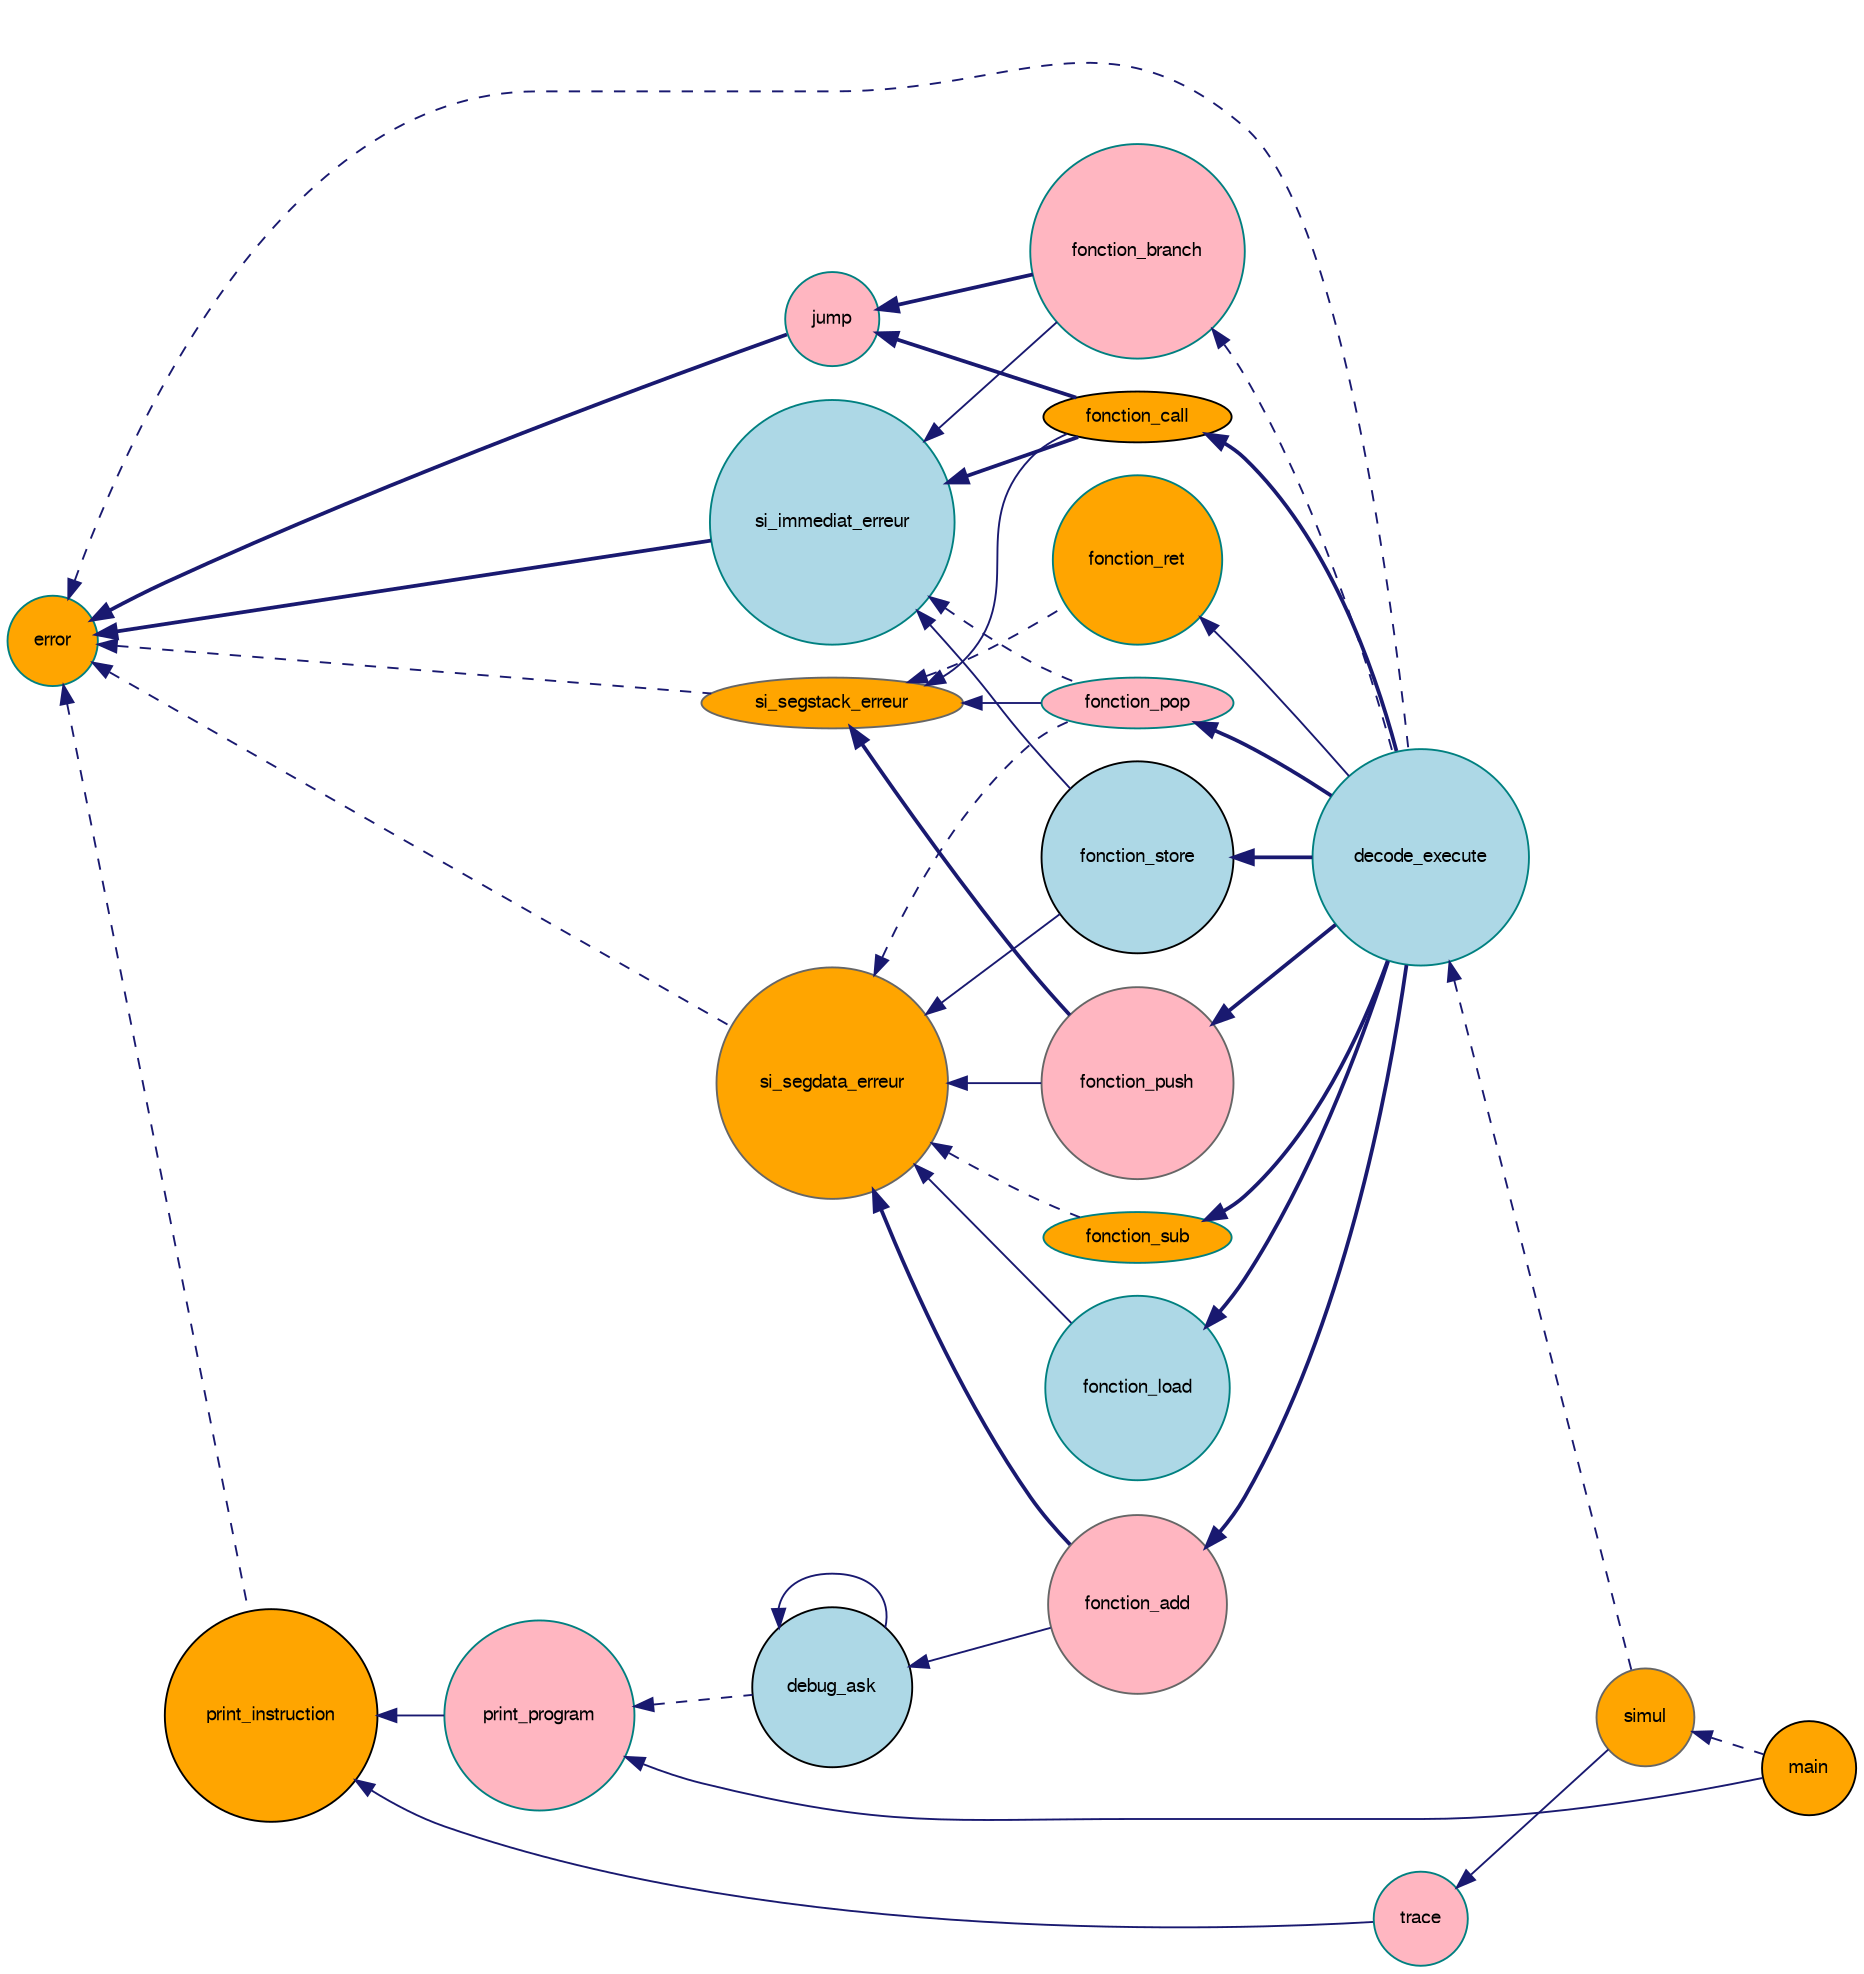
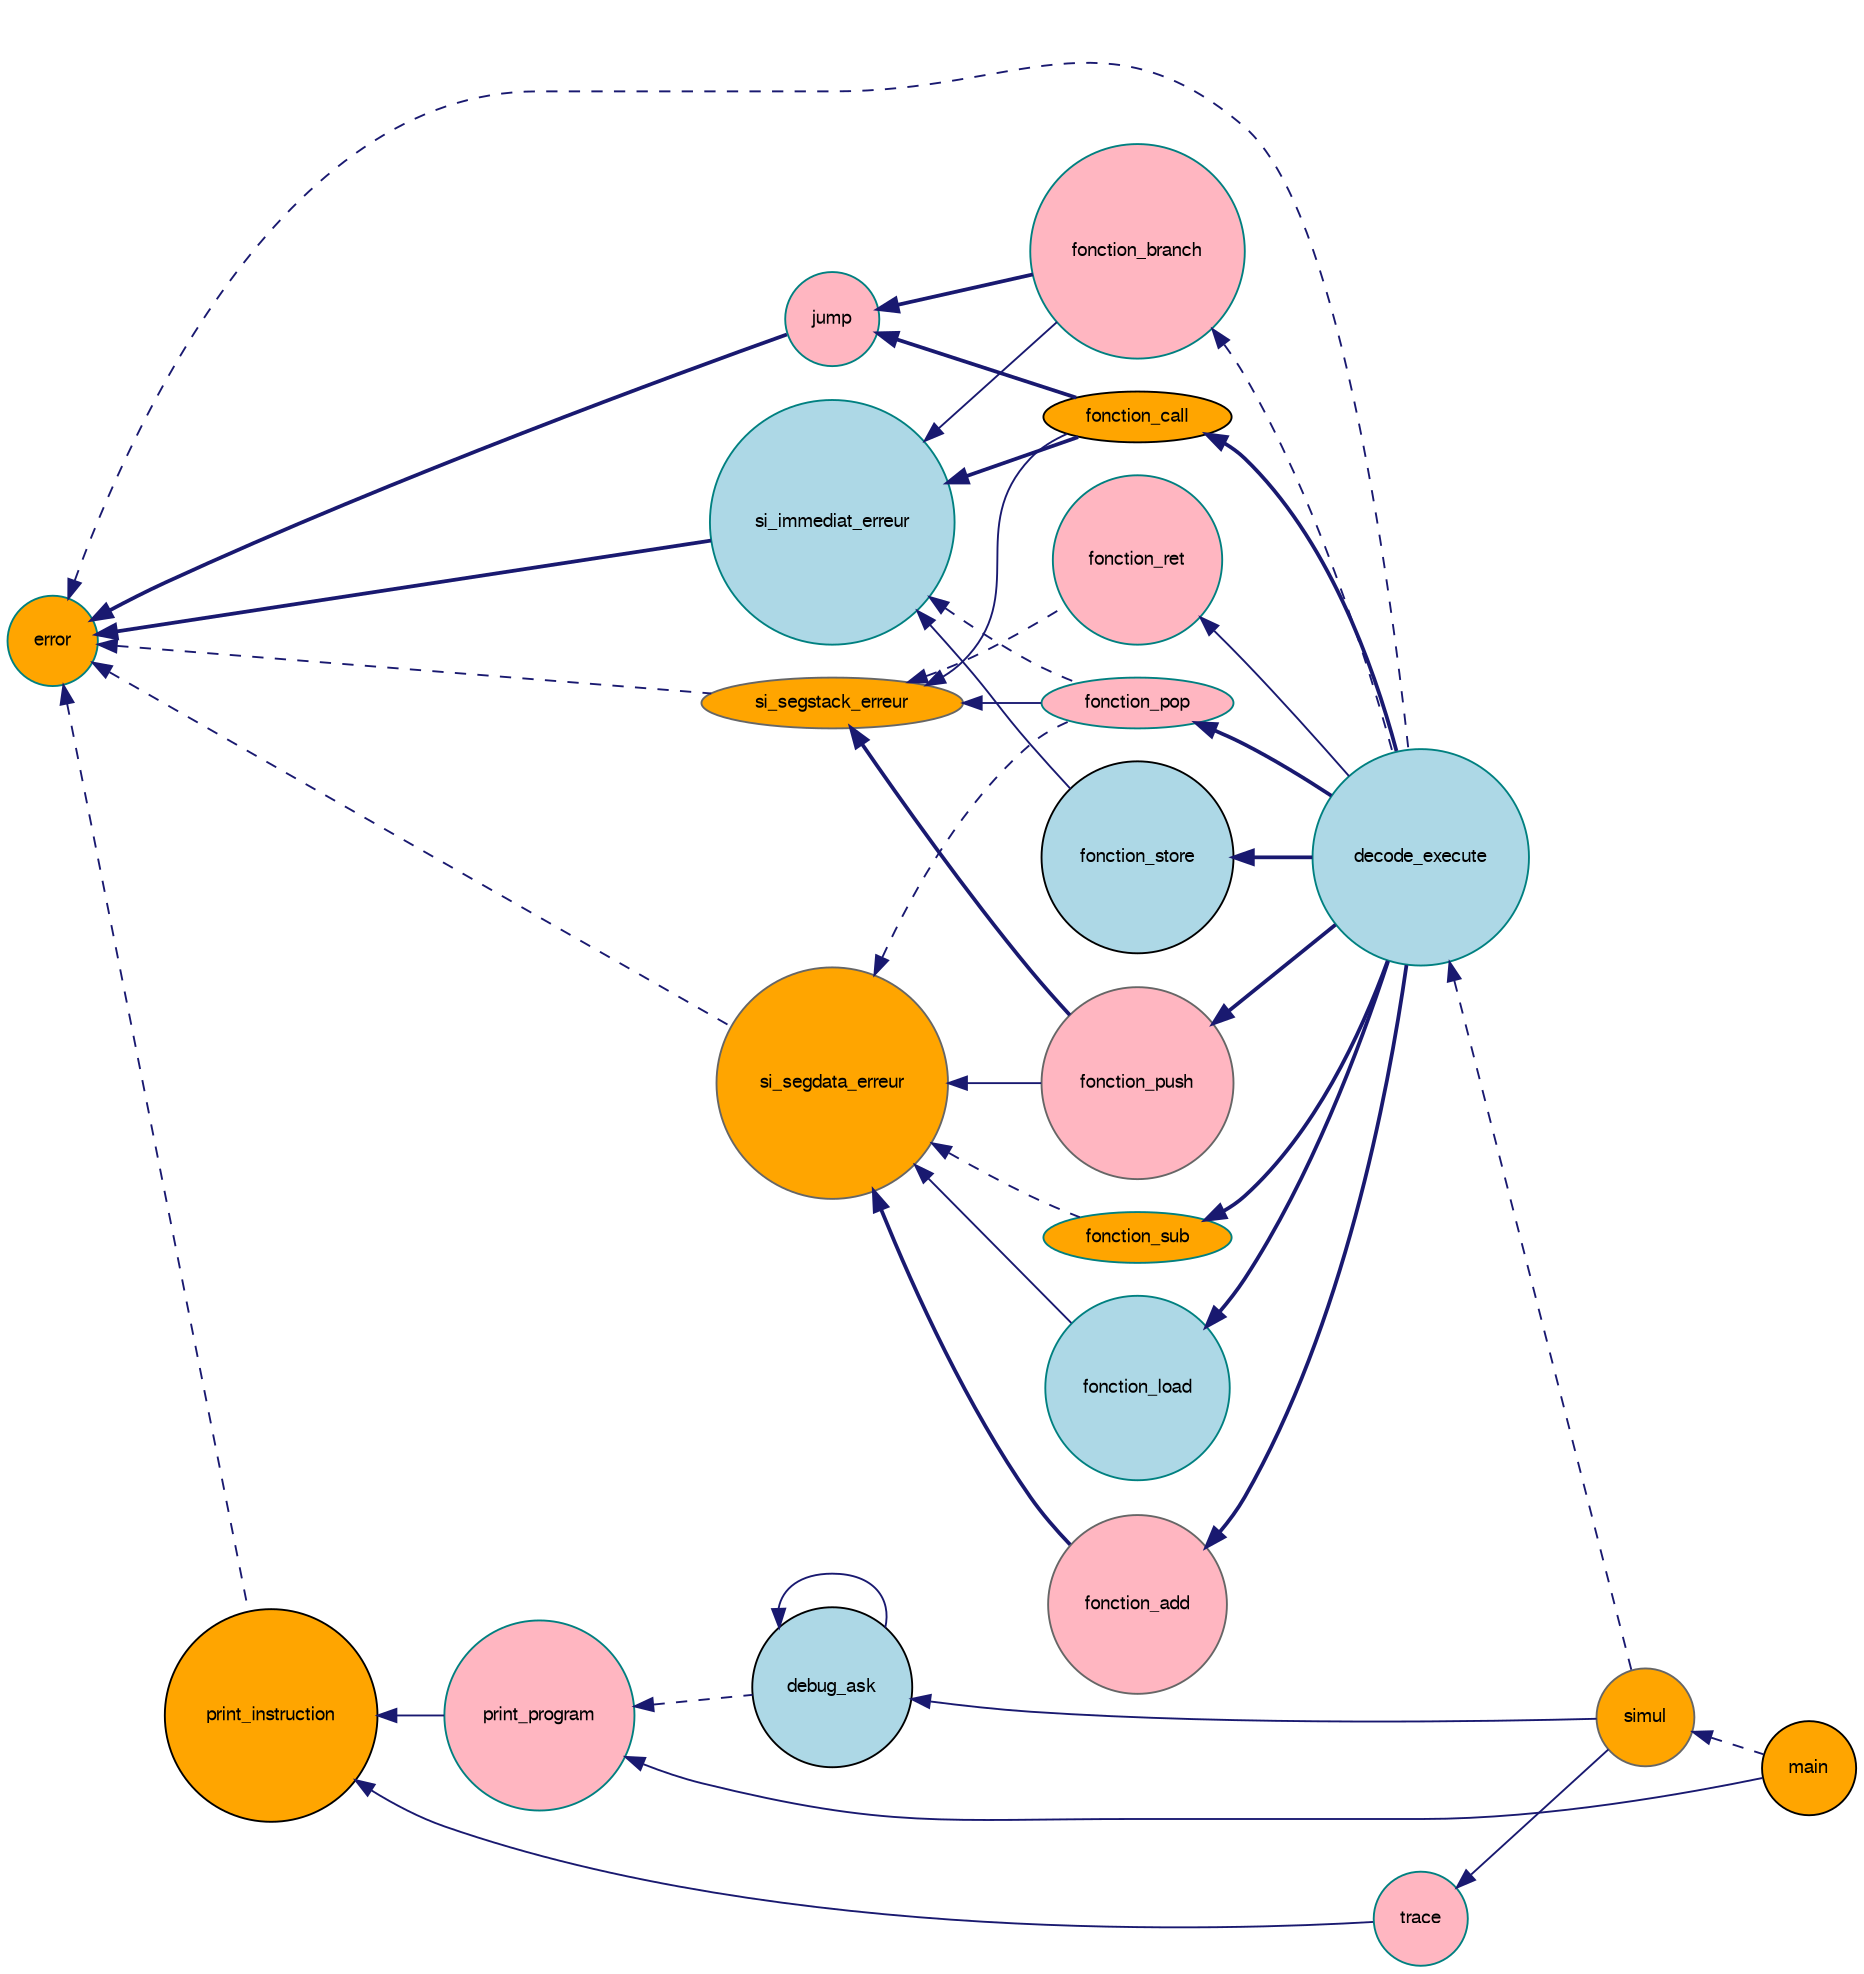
  digraph {
    rankdir=LR
    node [color=teal fillcolor=orange fontname=FreeSans fontsize=10 shape=circle style=filled]
    edge [color=midnightblue dir=back fontname=FreeSans fontsize=10 labelfontname=FreeSans labelfontsize=10 style=bold]
    n1 [fontcolor=black height=0.2 label=error width=0.4]
    n2 [fillcolor=lightblue height=0.2 label=decode_execute width=0.4]
    n3 [fillcolor=lightpink height=0.2 label=jump width=0.4]
    n4 [color=black height=0.2 label=print_instruction width=0.4]
    n5 [fillcolor=lightblue height=0.2 label=si_immediat_erreur width=0.4]
    n6 [color=gray40 height=0.2 label=si_segdata_erreur width=0.4]
    n7 [color=gray40 height=0.2 label=si_segstack_erreur shape=ellipse width=0.4]
    n8 [color=gray40 height=0.2 label=simul width=0.4]
    n9 [fillcolor=lightpink height=0.2 label=fonction_branch width=0.4]
    n10 [color=black height=0.2 label=fonction_call shape=ellipse width=0.4]
    n11 [fillcolor=lightpink height=0.2 label=trace width=0.4]
    n12 [fillcolor=lightpink height=0.2 label=print_program width=0.4]
    n13 [color=black fillcolor=lightblue height=0.2 label=fonction_store width=0.4]
    n14 [fillcolor=lightpink height=0.2 label=fonction_pop shape=ellipse width=0.4]
    n15 [fillcolor=lightblue height=0.2 label=fonction_load width=0.4]
    n16 [color=gray40 fillcolor=lightpink height=0.2 label=fonction_add width=0.4]
    n17 [height=0.2 label=fonction_sub shape=ellipse width=0.4]
    n18 [color=gray40 fillcolor=lightpink height=0.2 label=fonction_push width=0.4]
-   n19 [height=0.2 label=fonction_ret width=0.4]
+   n19 [fillcolor=lightpink height=0.2 label=fonction_ret width=0.4]
    n20 [color=black height=0.2 label=main width=0.4]
    n21 [color=black fillcolor=lightblue height=0.2 label=debug_ask width=0.4]
    n1 -> n2 [style=dashed]
    n1 -> n3
    n1 -> n4 [style=dashed]
    n1 -> n5
    n1 -> n6 [style=dashed]
    n1 -> n7 [style=dashed]
    n2 -> n8 [style=dashed]
    n3 -> n9
    n3 -> n10
    n4 -> n11 [style=solid]
    n4 -> n12 [style=solid]
    n5 -> n9 [style=solid]
    n5 -> n10
    n5 -> n13 [style=solid]
    n5 -> n14 [style=dashed]
-   n6 -> n13 [style=solid]
    n6 -> n14 [style=dashed]
    n6 -> n15 [style=solid]
    n6 -> n16
    n6 -> n17 [style=dashed]
    n6 -> n18 [style=solid]
    n7 -> n10 [style=solid]
    n7 -> n14 [style=solid]
    n7 -> n18
    n7 -> n19 [style=dashed]
    n8 -> n20 [style=dashed]
    n9 -> n2 [style=dashed]
    n10 -> n2
    n11 -> n8 [style=solid]
    n12 -> n20 [style=solid]
    n12 -> n21 [style=dashed]
    n13 -> n2
    n14 -> n2
    n15 -> n2
    n16 -> n2
    n17 -> n2
    n18 -> n2
    n19 -> n2 [style=solid]
-   n21 -> n16 [style=solid]
+   n21 -> n8 [style=solid]
    n21 -> n21 [style=solid]
  }
